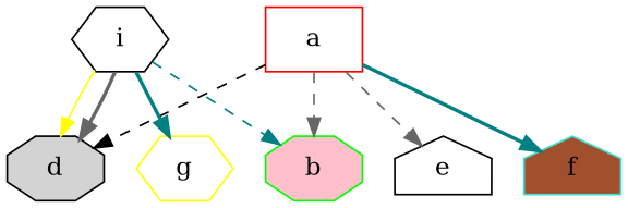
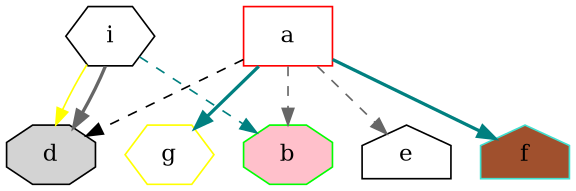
  digraph {
    node [shape=octagon]
    edge [color=gray40 style=dashed]
    a [color=red shape=box]
    b [color=green fillcolor=pink style=filled]
    d [style=filled]
    f [color="#40e0d0" fillcolor="0.051 0.718 0.627" shape=house style=filled]
    g [color="#ffff00" shape=hexagon]
    e [shape=house]
    i [shape=hexagon]
    a -> b
    a -> d [color=black]
    a -> f [color=teal style=bold]
-   i -> g [color=teal style=bold]
+   a -> g [color=teal style=bold]
    a -> e
    i -> b [color=teal]
    i -> d [color="#ffff00" style=""]
    i -> d [style=bold]
  }
